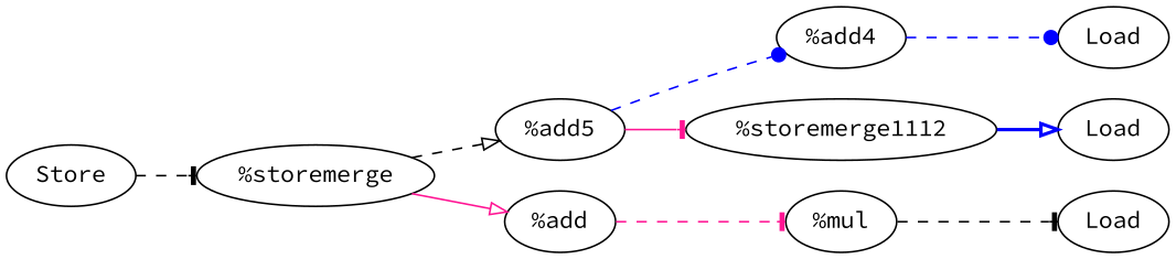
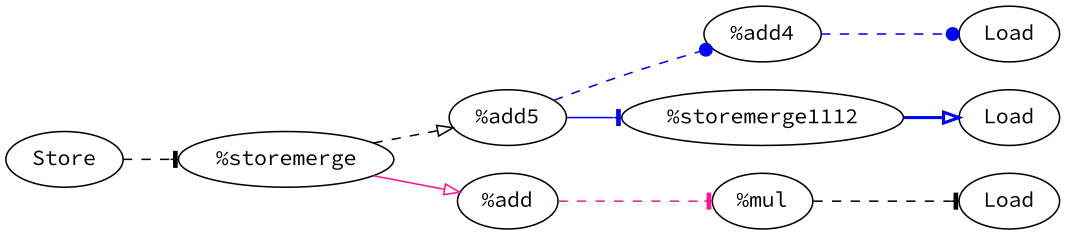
  strict digraph {
    fontname="Source Code Pro"
    rankdir=LR
    node [fontname="Source Code Pro"]
    edge [arrowhead=tee color=blue fontname="Source Code Pro" style=dashed]
    n1 [label=Store]
    n2 [label="%storemerge"]
    n3 [label="%add5"]
    n4 [label="%add"]
    n5 [label="%add4"]
    n6 [label="%storemerge1112"]
    n7 [label="%mul"]
    n8 [label=Load]
    n9 [label=Load]
    n10 [label=Load]
    subgraph sub_1 {
      rank=min
      n1
    }
    n1 -> n2 [color=black]
    n2 -> n3 [arrowhead=onormal color=black]
    n2 -> n4 [arrowhead=onormal color=deeppink style=solid]
    n3 -> n5 [arrowhead=dot]
-   n3 -> n6 [color=deeppink style=solid]
+   n3 -> n6 [style=solid]
    n4 -> n7 [color=deeppink]
    n5 -> n8 [arrowhead=dot]
    n6 -> n9 [arrowhead=onormal style=bold]
    n7 -> n10 [color=black]
  }
